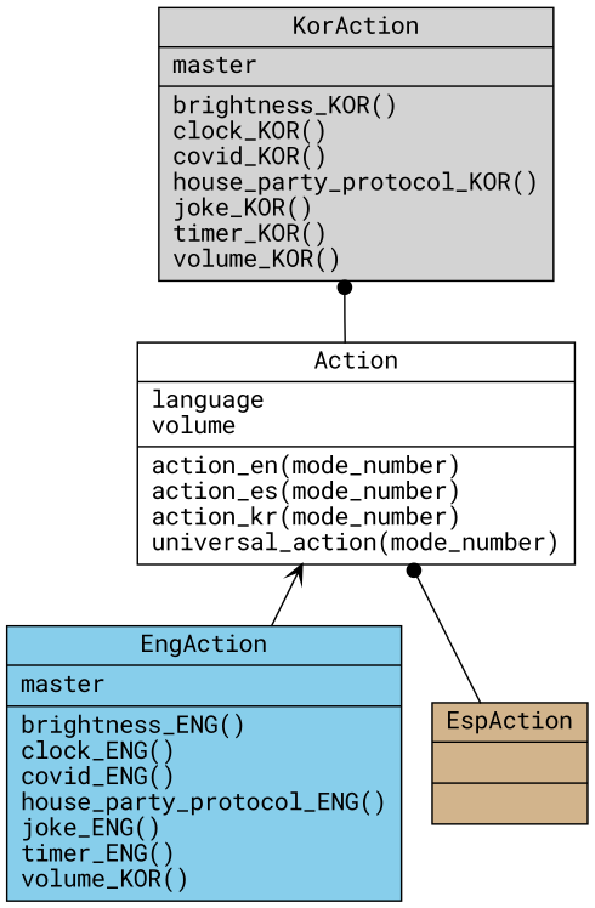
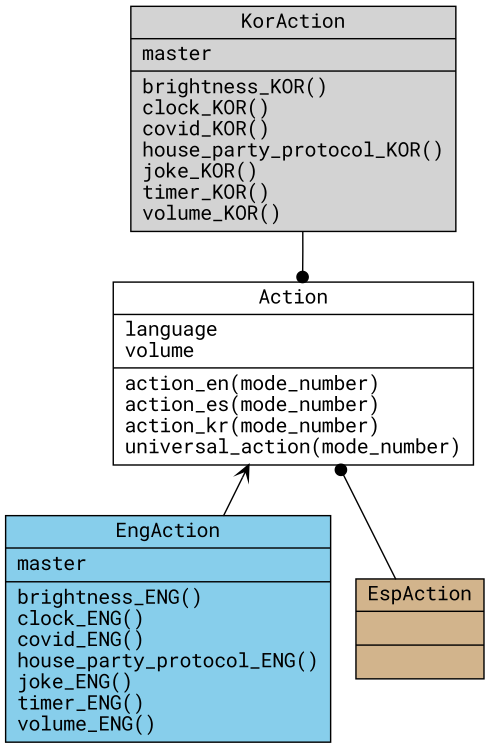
  digraph {
    fontname="Roboto Mono"
    rankdir=BT
    node [fontname="Roboto Mono" shape=record style=filled]
    edge [arrowhead=dot arrowtail=none fontname="Roboto Mono"]
    n1 [fillcolor=white label="{Action|language\lvolume\l|action_en(mode_number)\laction_es(mode_number)\laction_kr(mode_number)\luniversal_action(mode_number)\l}"]
-   n2 [fillcolor=skyblue label="{EngAction|master\l|brightness_ENG()\lclock_ENG()\lcovid_ENG()\lhouse_party_protocol_ENG()\ljoke_ENG()\ltimer_ENG()\lvolume_KOR()\l}"]
+   n2 [fillcolor=skyblue label="{EngAction|master\l|brightness_ENG()\lclock_ENG()\lcovid_ENG()\lhouse_party_protocol_ENG()\ljoke_ENG()\ltimer_ENG()\lvolume_ENG()\l}"]
    n3 [fillcolor=tan label="{EspAction|\l|}"]
    n4 [fillcolor=lightgrey label="{KorAction|master\l|brightness_KOR()\lclock_KOR()\lcovid_KOR()\lhouse_party_protocol_KOR()\ljoke_KOR()\ltimer_KOR()\lvolume_KOR()\l}"]
    n2 -> n1 [arrowhead=vee]
    n3 -> n1
-   n1 -> n4
+   n4 -> n1
  }
